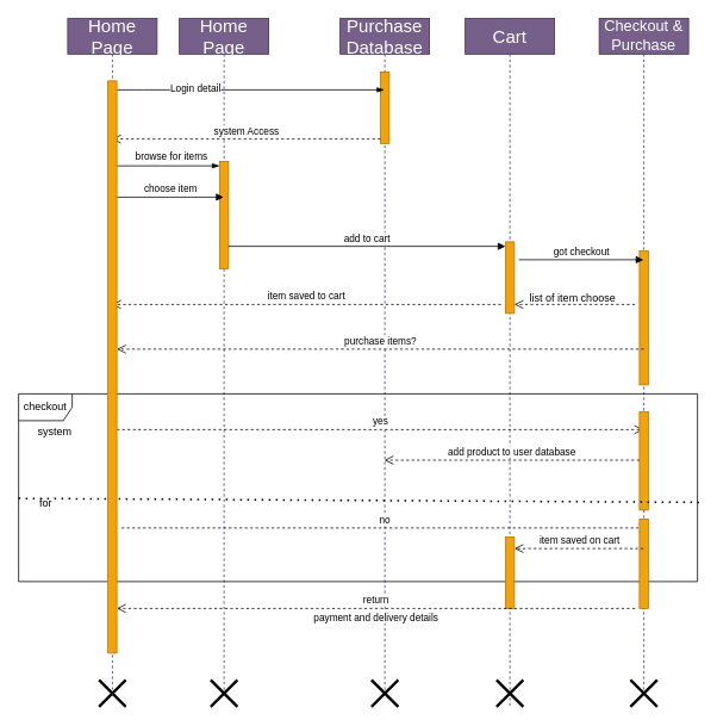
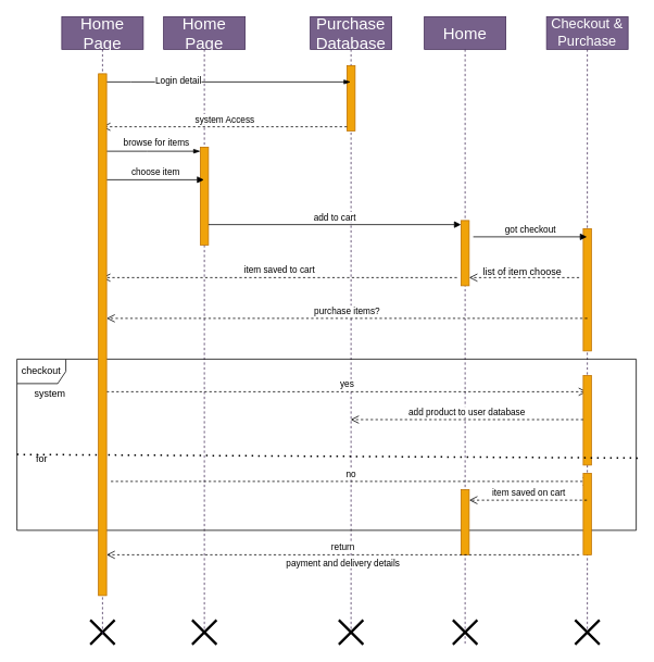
  <mxCell id="0" />
  <mxCell id="1" parent="0" />
  <mxCell id="2" value="Home Page" style="shape=umlLifeline;perimeter=lifelinePerimeter;whiteSpace=wrap;html=1;container=0;dropTarget=0;collapsible=0;recursiveResize=0;outlineConnect=0;portConstraint=eastwest;newEdgeStyle={&quot;edgeStyle&quot;:&quot;elbowEdgeStyle&quot;,&quot;elbow&quot;:&quot;vertical&quot;,&quot;curved&quot;:0,&quot;rounded&quot;:0};fontSize=20;fillColor=#76608a;fontColor=#ffffff;strokeColor=#432D57;" parent="1" vertex="1"><mxGeometry x="200" y="20" width="100" height="760" as="geometry" /></mxCell>
  <mxCell id="3" value="" style="html=1;points=[[0,0,0,0,5],[0,1,0,0,-5],[1,0,0,0,5],[1,1,0,0,-5]];perimeter=orthogonalPerimeter;outlineConnect=0;targetShapes=umlLifeline;portConstraint=eastwest;newEdgeStyle={&quot;curved&quot;:0,&quot;rounded&quot;:0};fillColor=#f0a30a;fontColor=#000000;strokeColor=#BD7000;" parent="2" vertex="1"><mxGeometry x="45" y="160" width="10" height="120" as="geometry" /></mxCell>
  <mxCell id="4" value="Purchase Database" style="shape=umlLifeline;perimeter=lifelinePerimeter;whiteSpace=wrap;html=1;container=0;dropTarget=0;collapsible=0;recursiveResize=0;outlineConnect=0;portConstraint=eastwest;newEdgeStyle={&quot;edgeStyle&quot;:&quot;elbowEdgeStyle&quot;,&quot;elbow&quot;:&quot;vertical&quot;,&quot;curved&quot;:0,&quot;rounded&quot;:0};fontSize=20;fillColor=#76608a;fontColor=#ffffff;strokeColor=#432D57;" parent="1" vertex="1"><mxGeometry x="380" y="20" width="100" height="760" as="geometry" /></mxCell>
  <mxCell id="5" value="" style="html=1;points=[[0,0,0,0,5],[0,1,0,0,-5],[1,0,0,0,5],[1,1,0,0,-5]];perimeter=orthogonalPerimeter;outlineConnect=0;targetShapes=umlLifeline;portConstraint=eastwest;newEdgeStyle={&quot;curved&quot;:0,&quot;rounded&quot;:0};fillColor=#f0a30a;fontColor=#000000;strokeColor=#BD7000;" parent="4" vertex="1"><mxGeometry x="45" y="60" width="10" height="80" as="geometry" /></mxCell>
- <mxCell id="6" value="Cart" style="shape=umlLifeline;whiteSpace=wrap;html=1;container=1;dropTarget=0;collapsible=0;recursiveResize=0;outlineConnect=0;portConstraint=eastwest;newEdgeStyle={&quot;curved&quot;:0,&quot;rounded&quot;:0};points=[[0,0,0,0,5],[0,1,0,0,-5],[1,0,0,0,5],[1,1,0,0,-5]];perimeter=rectanglePerimeter;targetShapes=umlLifeline;participant=label;fontSize=20;fillColor=#76608a;fontColor=#ffffff;strokeColor=#432D57;" parent="1" vertex="1"><mxGeometry x="520" y="20" width="100" height="770" as="geometry" /></mxCell>
+ <mxCell id="6" value="Home" style="shape=umlLifeline;whiteSpace=wrap;html=1;container=1;dropTarget=0;collapsible=0;recursiveResize=0;outlineConnect=0;portConstraint=eastwest;newEdgeStyle={&quot;curved&quot;:0,&quot;rounded&quot;:0};points=[[0,0,0,0,5],[0,1,0,0,-5],[1,0,0,0,5],[1,1,0,0,-5]];perimeter=rectanglePerimeter;targetShapes=umlLifeline;participant=label;fontSize=20;fillColor=#76608a;fontColor=#ffffff;strokeColor=#432D57;" parent="1" vertex="1"><mxGeometry x="520" y="20" width="100" height="770" as="geometry" /></mxCell>
  <mxCell id="7" value="" style="html=1;points=[[0,0,0,0,5],[0,1,0,0,-5],[1,0,0,0,5],[1,1,0,0,-5]];perimeter=orthogonalPerimeter;outlineConnect=0;targetShapes=umlLifeline;portConstraint=eastwest;newEdgeStyle={&quot;curved&quot;:0,&quot;rounded&quot;:0};fillColor=#f0a30a;fontColor=#000000;strokeColor=#BD7000;" parent="6" vertex="1"><mxGeometry x="45" y="250" width="10" height="80" as="geometry" /></mxCell>
  <mxCell id="8" value="" style="shape=umlDestroy;whiteSpace=wrap;html=1;strokeWidth=3;targetShapes=umlLifeline;" parent="6" vertex="1"><mxGeometry x="35" y="740" width="30" height="30" as="geometry" /></mxCell>
  <mxCell id="9" value="Checkout &amp;amp; Purchase" style="shape=umlLifeline;perimeter=lifelinePerimeter;whiteSpace=wrap;html=1;container=1;dropTarget=0;collapsible=0;recursiveResize=0;outlineConnect=0;portConstraint=eastwest;newEdgeStyle={&quot;curved&quot;:0,&quot;rounded&quot;:0};fontSize=17;fillColor=#76608a;fontColor=#ffffff;strokeColor=#432D57;" parent="1" vertex="1"><mxGeometry x="670" y="20" width="100" height="760" as="geometry" /></mxCell>
  <mxCell id="10" value="" style="html=1;points=[[0,0,0,0,5],[0,1,0,0,-5],[1,0,0,0,5],[1,1,0,0,-5]];perimeter=orthogonalPerimeter;outlineConnect=0;targetShapes=umlLifeline;portConstraint=eastwest;newEdgeStyle={&quot;curved&quot;:0,&quot;rounded&quot;:0};fillColor=#f0a30a;fontColor=#000000;strokeColor=#BD7000;" parent="9" vertex="1"><mxGeometry x="45" y="260" width="10" height="150" as="geometry" /></mxCell>
  <mxCell id="11" value="" style="edgeStyle=elbowEdgeStyle;fontSize=12;html=1;endArrow=blockThin;endFill=1;rounded=0;" parent="1" target="4" edge="1"><mxGeometry width="160" relative="1" as="geometry"><mxPoint x="130" y="100" as="sourcePoint" /><mxPoint x="360" y="100" as="targetPoint" /><Array as="points"><mxPoint y="100" x="160" /></Array></mxGeometry></mxCell>
  <mxCell id="12" value="Login detail" style="edgeLabel;html=1;align=center;verticalAlign=middle;resizable=0;points=[];" parent="11" vertex="1" connectable="0"><mxGeometry x="-0.419" y="2" relative="1" as="geometry"><mxPoint as="offset" /></mxGeometry></mxCell>
  <mxCell id="13" value="system Access" style="html=1;verticalAlign=bottom;endArrow=open;dashed=1;endSize=8;curved=0;rounded=0;exitX=0;exitY=1;exitDx=0;exitDy=-5;exitPerimeter=0;" parent="1" source="5" edge="1"><mxGeometry relative="1" as="geometry"><mxPoint x="370" y="160" as="sourcePoint" /><mxPoint x="124.5" y="155" as="targetPoint" /></mxGeometry></mxCell>
  <mxCell id="14" value="" style="edgeStyle=elbowEdgeStyle;fontSize=12;html=1;endArrow=blockThin;endFill=1;rounded=0;entryX=0;entryY=0;entryDx=0;entryDy=5;entryPerimeter=0;" parent="1" target="3" edge="1"><mxGeometry width="160" relative="1" as="geometry"><mxPoint x="130" y="185" as="sourcePoint" /><mxPoint x="230" y="190" as="targetPoint" /><Array as="points"><mxPoint x="180" y="185" /></Array></mxGeometry></mxCell>
  <mxCell id="15" value="browse for items" style="edgeLabel;html=1;align=center;verticalAlign=middle;resizable=0;points=[];" parent="14" vertex="1" connectable="0"><mxGeometry x="-0.304" y="2" relative="1" as="geometry"><mxPoint x="20" y="-9" as="offset" /></mxGeometry></mxCell>
  <mxCell id="16" value="choose item" style="html=1;verticalAlign=bottom;endArrow=block;curved=0;rounded=0;" parent="1" target="2" edge="1"><mxGeometry width="80" relative="1" as="geometry"><mxPoint x="130" y="220" as="sourcePoint" /><mxPoint x="210" y="220" as="targetPoint" /></mxGeometry></mxCell>
  <mxCell id="17" value="add to cart" style="html=1;verticalAlign=bottom;endArrow=block;curved=0;rounded=0;entryX=0;entryY=0;entryDx=0;entryDy=5;entryPerimeter=0;" parent="1" source="3" target="7" edge="1"><mxGeometry width="80" relative="1" as="geometry"><mxPoint x="260" y="275" as="sourcePoint" /><mxPoint x="240" y="260" as="targetPoint" /></mxGeometry></mxCell>
  <mxCell id="18" value="item saved to cart" style="html=1;verticalAlign=bottom;endArrow=open;dashed=1;endSize=8;curved=0;rounded=0;" parent="1" edge="1"><mxGeometry relative="1" as="geometry"><mxPoint x="560" y="340" as="sourcePoint" /><mxPoint x="124.5" y="340" as="targetPoint" /></mxGeometry></mxCell>
  <mxCell id="19" value="got checkout" style="html=1;verticalAlign=bottom;endArrow=block;curved=0;rounded=0;" parent="1" target="9" edge="1"><mxGeometry x="0.004" width="80" relative="1" as="geometry"><mxPoint x="580" y="290" as="sourcePoint" /><mxPoint x="660" y="290" as="targetPoint" /><mxPoint as="offset" /></mxGeometry></mxCell>
  <mxCell id="20" value="purchase items?" style="html=1;verticalAlign=bottom;endArrow=open;dashed=1;endSize=8;curved=0;rounded=0;" parent="1" edge="1"><mxGeometry relative="1" as="geometry"><mxPoint x="720" y="390" as="sourcePoint" /><mxPoint x="130" y="390" as="targetPoint" /></mxGeometry></mxCell>
  <mxCell id="21" value="checkout" style="shape=umlFrame;whiteSpace=wrap;html=1;pointerEvents=0;" parent="1" vertex="1"><mxGeometry x="20" y="440" width="760" height="210" as="geometry" /></mxCell>
  <mxCell id="22" value="system" style="text;html=1;align=center;verticalAlign=middle;resizable=0;points=[];autosize=1;strokeColor=none;fillColor=none;" parent="1" vertex="1"><mxGeometry x="25" y="468" width="70" height="30" as="geometry" /></mxCell>
  <mxCell id="23" value="yes" style="html=1;verticalAlign=bottom;endArrow=open;dashed=1;endSize=8;curved=0;rounded=0;" parent="1" target="9" edge="1"><mxGeometry relative="1" as="geometry"><mxPoint x="130" y="480" as="sourcePoint" /><mxPoint x="170" y="510" as="targetPoint" /><Array as="points"><mxPoint x="180" y="480" /></Array></mxGeometry></mxCell>
  <mxCell id="24" value="" style="html=1;points=[[0,0,0,0,5],[0,1,0,0,-5],[1,0,0,0,5],[1,1,0,0,-5]];perimeter=orthogonalPerimeter;outlineConnect=0;targetShapes=umlLifeline;portConstraint=eastwest;newEdgeStyle={&quot;curved&quot;:0,&quot;rounded&quot;:0};fillColor=#f0a30a;fontColor=#000000;strokeColor=#BD7000;" parent="1" vertex="1"><mxGeometry x="715" y="460" width="10" height="110" as="geometry" /></mxCell>
  <mxCell id="25" value="add product to user database" style="html=1;verticalAlign=bottom;endArrow=open;dashed=1;endSize=8;curved=0;rounded=0;" parent="1" edge="1" target="4"><mxGeometry relative="1" as="geometry"><mxPoint x="715" y="514.17" as="sourcePoint" /><mxPoint x="440" y="514" as="targetPoint" /></mxGeometry></mxCell>
  <mxCell id="26" value="" style="endArrow=none;dashed=1;html=1;dashPattern=1 3;strokeWidth=2;rounded=0;entryX=1.003;entryY=0.578;entryDx=0;entryDy=0;entryPerimeter=0;exitX=0;exitY=0.557;exitDx=0;exitDy=0;exitPerimeter=0;" parent="1" source="21" target="21" edge="1"><mxGeometry width="50" height="50" relative="1" as="geometry"><mxPoint x="150" y="570" as="sourcePoint" /><mxPoint x="200" y="520" as="targetPoint" /></mxGeometry></mxCell>
  <mxCell id="27" value="for" style="text;html=1;align=center;verticalAlign=middle;resizable=0;points=[];autosize=1;strokeColor=none;fillColor=none;" parent="1" vertex="1"><mxGeometry x="25" y="548" width="50" height="30" as="geometry" /></mxCell>
  <mxCell id="28" value="no" style="html=1;verticalAlign=bottom;endArrow=open;dashed=1;endSize=8;curved=0;rounded=0;exitX=1;exitY=1;exitDx=0;exitDy=-5;exitPerimeter=0;" parent="1" edge="1"><mxGeometry relative="1" as="geometry"><mxPoint x="135.25" y="590" as="sourcePoint" /><mxPoint x="724.75" y="590" as="targetPoint" /></mxGeometry></mxCell>
  <mxCell id="29" value="" style="html=1;points=[[0,0,0,0,5],[0,1,0,0,-5],[1,0,0,0,5],[1,1,0,0,-5]];perimeter=orthogonalPerimeter;outlineConnect=0;targetShapes=umlLifeline;portConstraint=eastwest;newEdgeStyle={&quot;curved&quot;:0,&quot;rounded&quot;:0};fillColor=#f0a30a;fontColor=#000000;strokeColor=#BD7000;" parent="1" vertex="1"><mxGeometry x="715" y="580" width="10" height="100" as="geometry" /></mxCell>
  <mxCell id="30" value="item saved on cart" style="html=1;verticalAlign=bottom;endArrow=open;dashed=1;endSize=8;curved=0;rounded=0;entryX=1;entryY=0;entryDx=0;entryDy=5;entryPerimeter=0;" parent="1" edge="1"><mxGeometry relative="1" as="geometry"><mxPoint x="719.5" y="613" as="sourcePoint" /><mxPoint x="575" y="613" as="targetPoint" /></mxGeometry></mxCell>
  <mxCell id="31" value="" style="html=1;points=[[0,0,0,0,5],[0,1,0,0,-5],[1,0,0,0,5],[1,1,0,0,-5]];perimeter=orthogonalPerimeter;outlineConnect=0;targetShapes=umlLifeline;portConstraint=eastwest;newEdgeStyle={&quot;curved&quot;:0,&quot;rounded&quot;:0};fillColor=#f0a30a;fontColor=#000000;strokeColor=#BD7000;" parent="1" vertex="1"><mxGeometry x="565" y="600" width="10" height="80" as="geometry" /></mxCell>
  <mxCell id="32" value="return" style="html=1;verticalAlign=bottom;endArrow=open;dashed=1;endSize=8;curved=0;rounded=0;" parent="1" edge="1" target="41"><mxGeometry relative="1" as="geometry"><mxPoint x="710" y="680" as="sourcePoint" /><mxPoint x="140" y="680" as="targetPoint" /></mxGeometry></mxCell>
  <mxCell id="33" value="payment and delivery details" style="edgeLabel;html=1;align=center;verticalAlign=middle;resizable=0;points=[];" parent="32" vertex="1" connectable="0"><mxGeometry x="0.005" y="-3" relative="1" as="geometry"><mxPoint y="12" as="offset" /></mxGeometry></mxCell>
  <mxCell id="34" value="" style="html=1;verticalAlign=bottom;endArrow=open;dashed=1;endSize=8;curved=0;rounded=0;" parent="1" target="7" edge="1"><mxGeometry relative="1" as="geometry"><mxPoint x="710" y="340" as="sourcePoint" /><mxPoint x="630" y="340" as="targetPoint" /></mxGeometry></mxCell>
  <mxCell id="35" value="list of item choose" style="text;html=1;align=center;verticalAlign=middle;resizable=0;points=[];autosize=1;strokeColor=none;fillColor=none;" parent="1" vertex="1"><mxGeometry x="585" y="318" width="110" height="30" as="geometry" /></mxCell>
  <mxCell id="36" value="" style="shape=umlDestroy;whiteSpace=wrap;html=1;strokeWidth=3;targetShapes=umlLifeline;" parent="1" vertex="1"><mxGeometry x="235" y="760" width="30" height="30" as="geometry" /></mxCell>
  <mxCell id="37" value="" style="shape=umlDestroy;whiteSpace=wrap;html=1;strokeWidth=3;targetShapes=umlLifeline;" parent="1" vertex="1"><mxGeometry x="110" y="760" width="30" height="30" as="geometry" /></mxCell>
  <mxCell id="38" value="" style="shape=umlDestroy;whiteSpace=wrap;html=1;strokeWidth=3;targetShapes=umlLifeline;" parent="1" vertex="1"><mxGeometry x="415" y="760" width="30" height="30" as="geometry" /></mxCell>
  <mxCell id="39" value="" style="shape=umlDestroy;whiteSpace=wrap;html=1;strokeWidth=3;targetShapes=umlLifeline;" parent="1" vertex="1"><mxGeometry x="705" y="760" width="30" height="30" as="geometry" /></mxCell>
  <mxCell id="40" value="Home Page" style="shape=umlLifeline;perimeter=lifelinePerimeter;whiteSpace=wrap;html=1;container=0;dropTarget=0;collapsible=0;recursiveResize=0;outlineConnect=0;portConstraint=eastwest;newEdgeStyle={&quot;edgeStyle&quot;:&quot;elbowEdgeStyle&quot;,&quot;elbow&quot;:&quot;vertical&quot;,&quot;curved&quot;:0,&quot;rounded&quot;:0};fontSize=20;fillColor=#76608a;fontColor=#ffffff;strokeColor=#432D57;" vertex="1" parent="1"><mxGeometry x="75" y="20" width="100" height="760" as="geometry" /></mxCell>
  <mxCell id="41" value="" style="html=1;points=[[0,0,0,0,5],[0,1,0,0,-5],[1,0,0,0,5],[1,1,0,0,-5]];perimeter=orthogonalPerimeter;outlineConnect=0;targetShapes=umlLifeline;portConstraint=eastwest;newEdgeStyle={&quot;curved&quot;:0,&quot;rounded&quot;:0};fillColor=#f0a30a;fontColor=#000000;strokeColor=#BD7000;" vertex="1" parent="40"><mxGeometry x="45" y="70" width="10" height="640" as="geometry" /></mxCell>
